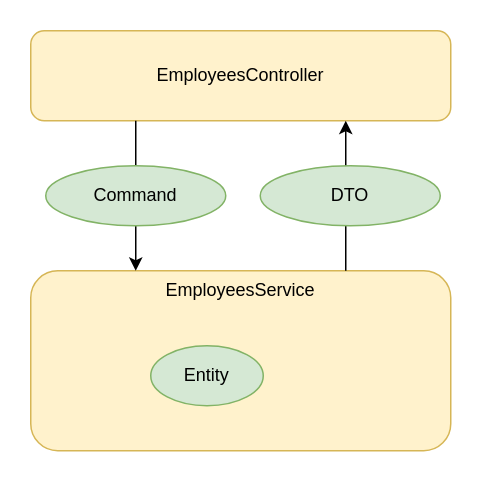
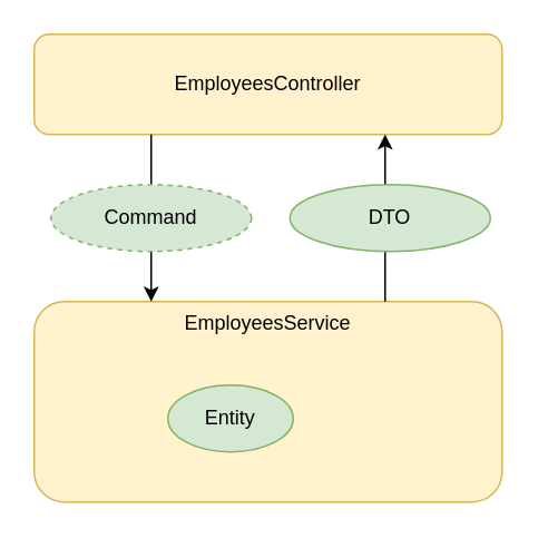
  <mxCell id="0" />
  <mxCell id="1" parent="0" />
  <mxCell id="2" value="EmployeesController" style="rounded=1;whiteSpace=wrap;html=1;fillColor=#fff2cc;strokeColor=#d6b656;" vertex="1" parent="1"><mxGeometry x="20" y="20" width="280" height="60" as="geometry" /></mxCell>
  <mxCell id="3" value="EmployeesService" style="rounded=1;whiteSpace=wrap;html=1;fillColor=#fff2cc;strokeColor=#d6b656;labelPosition=center;verticalLabelPosition=top;align=center;verticalAlign=bottom;spacing=-20;" vertex="1" parent="1"><mxGeometry x="20" y="180" width="280" height="120" as="geometry" /></mxCell>
  <mxCell id="4" value="" style="endArrow=classic;html=1;exitX=0.25;exitY=1;exitDx=0;exitDy=0;entryX=0.25;entryY=0;entryDx=0;entryDy=0;" edge="1" parent="1" source="2" target="3"><mxGeometry width="50" height="50" relative="1" as="geometry"><mxPoint x="40" y="310" as="sourcePoint" /><mxPoint x="90" y="260" as="targetPoint" /></mxGeometry></mxCell>
- <mxCell id="5" value="Command" style="ellipse;whiteSpace=wrap;html=1;fillColor=#d5e8d4;strokeColor=#82b366;" vertex="1" parent="1"><mxGeometry x="30" y="110" width="120" height="40" as="geometry" /></mxCell>
+ <mxCell id="5" value="Command" style="ellipse;whiteSpace=wrap;html=1;fillColor=#d5e8d4;strokeColor=#82b366;dashed=1;" vertex="1" parent="1"><mxGeometry x="30" y="110" width="120" height="40" as="geometry" /></mxCell>
  <mxCell id="6" value="" style="endArrow=classic;html=1;exitX=0.75;exitY=0;exitDx=0;exitDy=0;entryX=0.75;entryY=1;entryDx=0;entryDy=0;" edge="1" parent="1" source="3" target="2"><mxGeometry width="50" height="50" relative="1" as="geometry"><mxPoint x="85" y="90" as="sourcePoint" /><mxPoint x="85" y="190" as="targetPoint" /></mxGeometry></mxCell>
  <mxCell id="7" value="DTO" style="ellipse;whiteSpace=wrap;html=1;fillColor=#d5e8d4;strokeColor=#82b366;" vertex="1" parent="1"><mxGeometry x="173" y="110" width="120" height="40" as="geometry" /></mxCell>
  <mxCell id="8" value="Entity" style="ellipse;whiteSpace=wrap;html=1;fillColor=#d5e8d4;strokeColor=#82b366;" vertex="1" parent="1"><mxGeometry x="100" y="230" width="75" height="40" as="geometry" /></mxCell>
